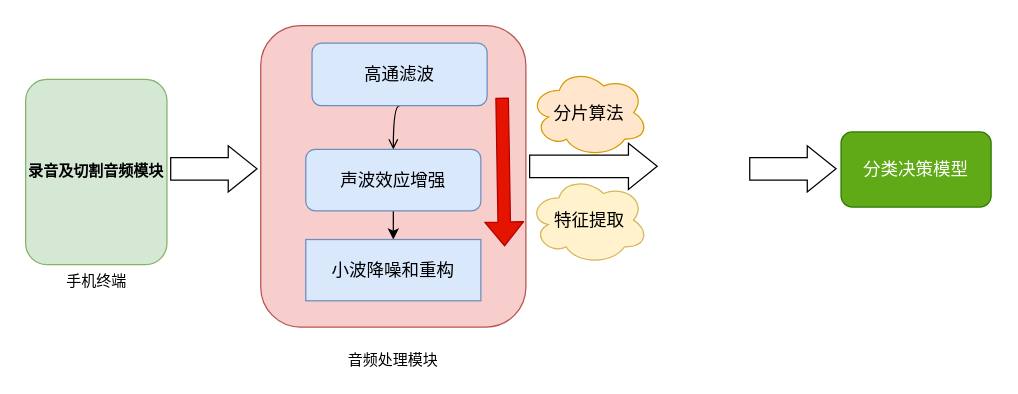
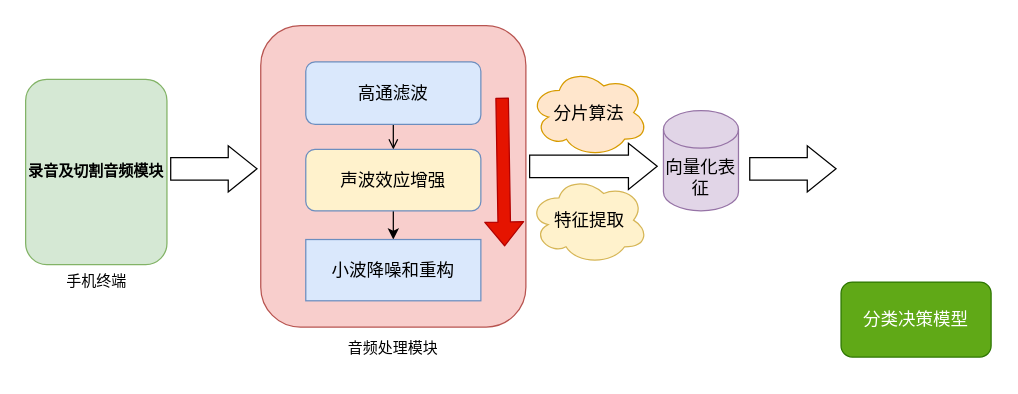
  <mxCell id="0" />
  <mxCell id="1" parent="0" />
  <mxCell id="2" value="录音及切割音频模块" style="rounded=1;whiteSpace=wrap;html=1;fillColor=#d5e8d4;strokeColor=#82b366;fontStyle=1;" vertex="1" parent="1"><mxGeometry x="20" y="63" width="113" height="148" as="geometry" /></mxCell>
  <mxCell id="3" value="手机终端" style="text;html=1;strokeColor=none;fillColor=none;align=center;verticalAlign=middle;whiteSpace=wrap;rounded=1;" vertex="1" parent="1"><mxGeometry x="46.5" y="210" width="60" height="30" as="geometry" /></mxCell>
  <mxCell id="4" value="" style="rounded=1;whiteSpace=wrap;html=1;fillColor=#f8cecc;strokeColor=#b85450;" vertex="1" parent="1"><mxGeometry x="208" y="20" width="212" height="241" as="geometry" /></mxCell>
- <mxCell id="5" value="音频处理模块" style="text;html=1;strokeColor=none;fillColor=none;align=center;verticalAlign=middle;whiteSpace=wrap;rounded=1;" vertex="1" parent="1"><mxGeometry x="272" y="273" width="84" height="30" as="geometry" /></mxCell>
+ <mxCell id="5" value="音频处理模块" style="text;html=1;strokeColor=none;fillColor=none;align=center;verticalAlign=middle;whiteSpace=wrap;rounded=1;" vertex="1" parent="1"><mxGeometry x="272" y="263" width="84" height="30" as="geometry" /></mxCell>
  <mxCell id="6" style="edgeStyle=orthogonalEdgeStyle;curved=1;rounded=1;orthogonalLoop=1;jettySize=auto;html=1;exitX=0.5;exitY=1;exitDx=0;exitDy=0;entryX=0.5;entryY=0;entryDx=0;entryDy=0;endArrow=open;" edge="1" parent="1" source="7" target="9"><mxGeometry relative="1" as="geometry" /></mxCell>
- <mxCell id="7" value="高通滤波" style="rounded=1;whiteSpace=wrap;html=1;fillColor=#dae8fc;strokeColor=#6c8ebf;fontSize=14;" vertex="1" parent="1"><mxGeometry x="249" y="34" width="140" height="50" as="geometry" /></mxCell>
+ <mxCell id="7" value="高通滤波" style="rounded=1;whiteSpace=wrap;html=1;fillColor=#dae8fc;strokeColor=#6c8ebf;fontSize=14;" vertex="1" parent="1"><mxGeometry x="244" y="49" width="140" height="50" as="geometry" /></mxCell>
  <mxCell id="8" style="edgeStyle=orthogonalEdgeStyle;curved=1;rounded=1;orthogonalLoop=1;jettySize=auto;html=1;exitX=0.5;exitY=1;exitDx=0;exitDy=0;entryX=0.5;entryY=0;entryDx=0;entryDy=0;" edge="1" parent="1" source="9" target="10"><mxGeometry relative="1" as="geometry" /></mxCell>
- <mxCell id="9" value="声波效应增强" style="rounded=1;whiteSpace=wrap;html=1;fillColor=#dae8fc;strokeColor=#6c8ebf;fontSize=14;" vertex="1" parent="1"><mxGeometry x="244" y="119" width="140" height="49" as="geometry" /></mxCell>
+ <mxCell id="9" value="声波效应增强" style="rounded=1;whiteSpace=wrap;html=1;fillColor=#fff2cc;strokeColor=#6c8ebf;fontSize=14;" vertex="1" parent="1"><mxGeometry x="244" y="119" width="140" height="49" as="geometry" /></mxCell>
  <mxCell id="10" value="&lt;span style=&quot;font-size: 14px;&quot;&gt;小波降噪和重构&lt;/span&gt;" style="whiteSpace=wrap;html=1;fillColor=#dae8fc;strokeColor=#6c8ebf;fontSize=14;rounded=0;" vertex="1" parent="1"><mxGeometry x="244" y="191" width="140" height="49" as="geometry" /></mxCell>
  <mxCell id="11" value="" style="html=1;shadow=0;dashed=0;align=center;verticalAlign=middle;shape=mxgraph.arrows2.arrow;dy=0.51;dx=23;notch=0;rounded=1;fontSize=14;" vertex="1" parent="1"><mxGeometry x="136" y="116" width="69" height="37" as="geometry" /></mxCell>
  <mxCell id="12" value="" style="shape=flexArrow;endArrow=classic;html=1;rounded=1;fontSize=14;curved=1;fillColor=#e51400;strokeColor=#B20000;" edge="1" parent="1"><mxGeometry width="50" height="50" relative="1" as="geometry"><mxPoint x="401" y="77.5" as="sourcePoint" /><mxPoint x="403" y="196.5" as="targetPoint" /></mxGeometry></mxCell>
  <mxCell id="13" value="" style="html=1;shadow=0;dashed=0;align=center;verticalAlign=middle;shape=mxgraph.arrows2.arrow;dy=0.51;dx=23;notch=0;rounded=1;fontSize=14;" vertex="1" parent="1"><mxGeometry x="423" y="114" width="102" height="37" as="geometry" /></mxCell>
  <mxCell id="14" value="分片算法" style="ellipse;shape=cloud;whiteSpace=wrap;html=1;rounded=1;fontSize=14;fillColor=#ffe6cc;strokeColor=#d79b00;" vertex="1" parent="1"><mxGeometry x="423" y="54" width="95" height="71" as="geometry" /></mxCell>
  <mxCell id="15" value="特征提取" style="ellipse;shape=cloud;whiteSpace=wrap;html=1;rounded=1;fontSize=14;fillColor=#fff2cc;strokeColor=#d6b656;" vertex="1" parent="1"><mxGeometry x="422.5" y="140" width="95.5" height="71" as="geometry" /></mxCell>
+ <mxCell id="16" value="向量化表征" style="shape=cylinder3;whiteSpace=wrap;html=1;boundedLbl=1;backgroundOutline=1;size=15;rounded=1;fontSize=14;fillColor=#e1d5e7;strokeColor=#9673a6;" vertex="1" parent="1"><mxGeometry x="530" y="88" width="60" height="80" as="geometry" /></mxCell>
  <mxCell id="17" value="" style="html=1;shadow=0;dashed=0;align=center;verticalAlign=middle;shape=mxgraph.arrows2.arrow;dy=0.51;dx=23;notch=0;rounded=1;fontSize=14;" vertex="1" parent="1"><mxGeometry x="599" y="116" width="69" height="37" as="geometry" /></mxCell>
- <mxCell id="18" value="分类决策模型" style="rounded=1;whiteSpace=wrap;html=1;fontSize=14;fillColor=#60a917;fontColor=#ffffff;strokeColor=#2D7600;" vertex="1" parent="1"><mxGeometry x="672" y="105" width="120" height="60" as="geometry" /></mxCell>
+ <mxCell id="18" value="分类决策模型" style="rounded=1;whiteSpace=wrap;html=1;fontSize=14;fillColor=#60a917;fontColor=#ffffff;strokeColor=#2D7600;" vertex="1" parent="1"><mxGeometry x="672" y="225" width="120" height="60" as="geometry" /></mxCell>
